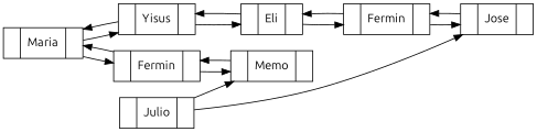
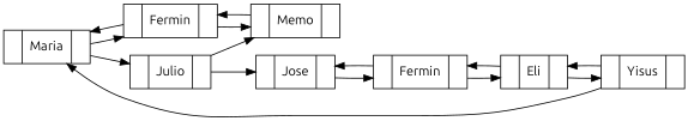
  digraph {
    fontname=Ubuntu
    rankdir=LR
    node [fontname=Ubuntu shape=record]
    edge [fontname=Ubuntu]
    n1 [label="{|Maria|}"]
    n2 [label="{|Fermin|}"]
    n3 [label="{|Yisus|}"]
    n4 [label="{|Memo|}"]
    n5 [label="{|Eli|}"]
    n6 [label="{|Julio|}"]
    n7 [label="{|Jose|}"]
    n8 [label="{|Fermin|}"]
    n1 -> n2
-   n1 -> n3
+   n1 -> n6
    n2 -> n1
    n2 -> n4
    n3 -> n1
    n3 -> n5
    n4 -> n2
    n5 -> n3
    n5 -> n8
    n6 -> n4
    n6 -> n7
    n7 -> n8
    n8 -> n5
    n8 -> n7
  }
